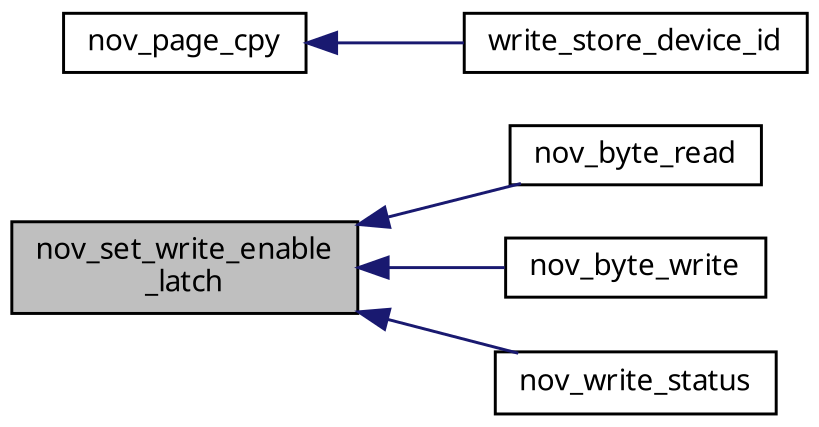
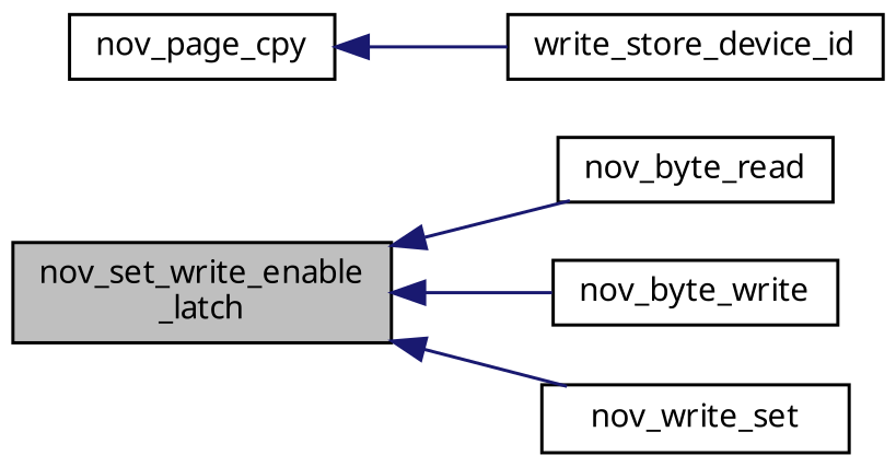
  digraph {
    fontname="Noto Sans"
    rankdir=LR
    node [color=black fillcolor=white fontname="Noto Sans" fontsize=10 shape=record style=filled]
    edge [color=midnightblue dir=back fontname="Noto Sans" fontsize=10 labelfontname=Helvetica labelfontsize=10 style=solid]
    n1 [fillcolor=grey75 fontcolor=black height=0.2 label="nov_set_write_enable\l_latch" width=0.4]
    n2 [height=0.2 label=nov_byte_read width=0.4]
    n3 [height=0.2 label=nov_byte_write width=0.4]
-   n4 [height=0.2 label=nov_write_status width=0.4]
+   n4 [height=0.2 label=nov_write_set width=0.4]
    n5 [height=0.2 label=nov_page_cpy width=0.4]
    n6 [height=0.2 label=write_store_device_id width=0.4]
    n1 -> n2
    n1 -> n3
    n1 -> n4
    n5 -> n6
  }
